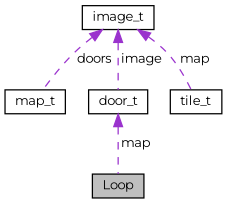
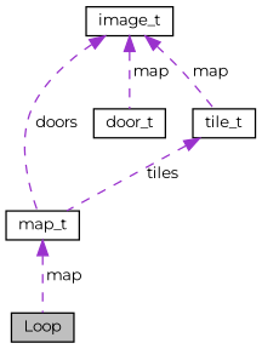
  digraph {
    fontname=Montserrat
    node [color=black fillcolor=white fontname=Montserrat fontsize=10 shape=record style=filled]
    edge [color=darkorchid3 dir=back fontname=Montserrat fontsize=10 labelfontname=Helvetica labelfontsize=10 style=dashed]
    n1 [fillcolor=grey75 fontcolor=black height=0.2 label=Loop width=0.4]
    n2 [height=0.2 label=map_t width=0.4]
    n3 [height=0.2 label=door_t width=0.4]
    n4 [height=0.2 label=image_t width=0.4]
    n5 [height=0.2 label=tile_t width=0.4]
-   n3 -> n1 [label=" map"]
+   n2 -> n1 [label=" map"]
    n4 -> n2 [label=" doors"]
-   n4 -> n3 [label=" image"]
+   n4 -> n3 [label=" map"]
    n4 -> n5 [label=" map"]
+   n5 -> n2 [label=" tiles"]
  }
